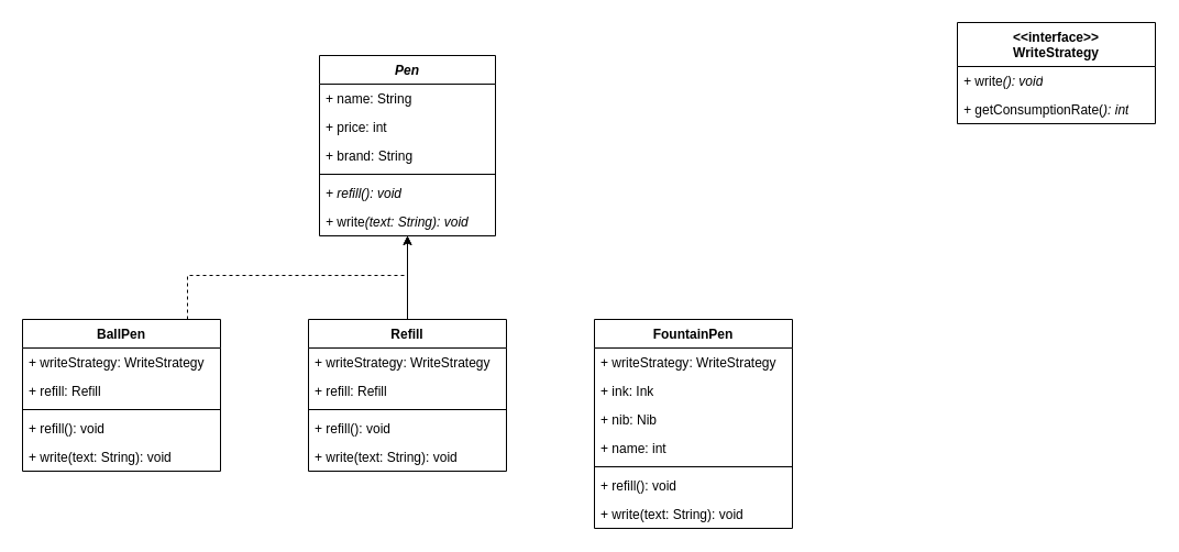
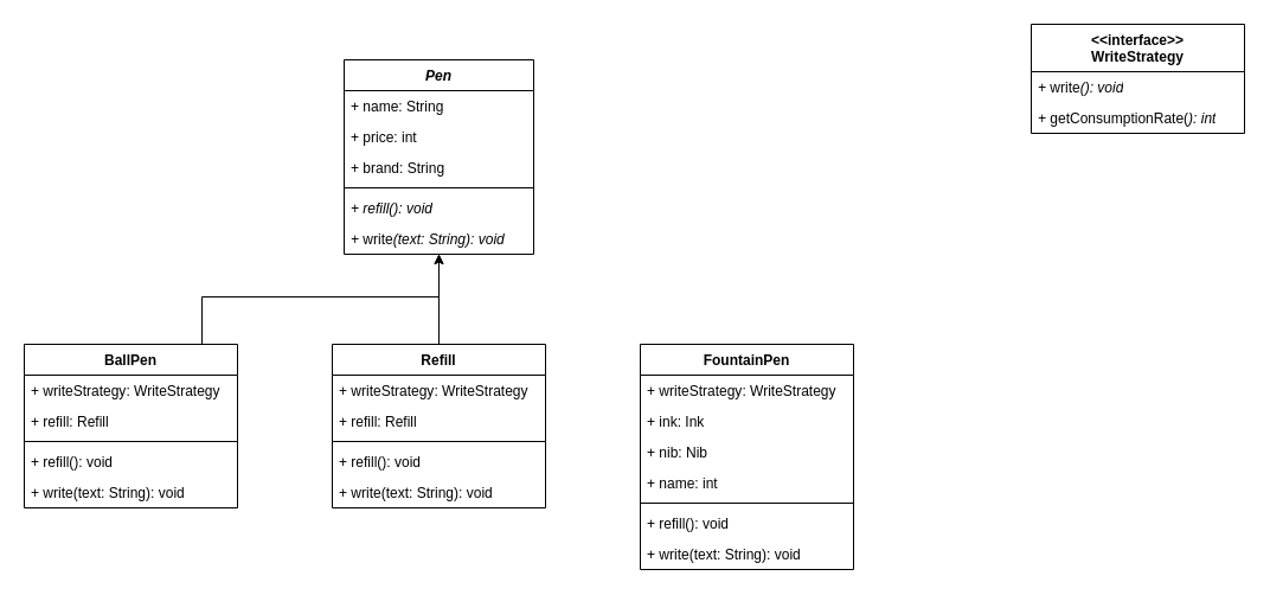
  <mxCell id="0" />
  <mxCell id="1" parent="0" />
  <mxCell id="2" value="&lt;i&gt;Pen&lt;/i&gt;" style="swimlane;fontStyle=1;align=center;verticalAlign=top;childLayout=stackLayout;horizontal=1;startSize=26;horizontalStack=0;resizeParent=1;resizeParentMax=0;resizeLast=0;collapsible=1;marginBottom=0;whiteSpace=wrap;html=1;" vertex="1" parent="1"><mxGeometry x="290" y="50" width="160" height="164" as="geometry" /></mxCell>
  <mxCell id="3" value="+ name: String" style="text;strokeColor=none;fillColor=none;align=left;verticalAlign=top;spacingLeft=4;spacingRight=4;overflow=hidden;rotatable=0;points=[[0,0.5],[1,0.5]];portConstraint=eastwest;whiteSpace=wrap;html=1;" vertex="1" parent="2"><mxGeometry y="26" width="160" height="26" as="geometry" /></mxCell>
  <mxCell id="4" value="+ price: int" style="text;strokeColor=none;fillColor=none;align=left;verticalAlign=top;spacingLeft=4;spacingRight=4;overflow=hidden;rotatable=0;points=[[0,0.5],[1,0.5]];portConstraint=eastwest;whiteSpace=wrap;html=1;" vertex="1" parent="2"><mxGeometry y="52" width="160" height="26" as="geometry" /></mxCell>
  <mxCell id="5" value="+ brand: String" style="text;strokeColor=none;fillColor=none;align=left;verticalAlign=top;spacingLeft=4;spacingRight=4;overflow=hidden;rotatable=0;points=[[0,0.5],[1,0.5]];portConstraint=eastwest;whiteSpace=wrap;html=1;" vertex="1" parent="2"><mxGeometry y="78" width="160" height="26" as="geometry" /></mxCell>
  <mxCell id="6" value="" style="line;strokeWidth=1;fillColor=none;align=left;verticalAlign=middle;spacingTop=-1;spacingLeft=3;spacingRight=3;rotatable=0;labelPosition=right;points=[];portConstraint=eastwest;strokeColor=inherit;" vertex="1" parent="2"><mxGeometry y="104" width="160" height="8" as="geometry" /></mxCell>
  <mxCell id="7" value="&lt;i&gt;+&amp;nbsp;refill&lt;span style=&quot;background-color: initial;&quot;&gt;(): void&lt;/span&gt;&lt;/i&gt;" style="text;strokeColor=none;fillColor=none;align=left;verticalAlign=top;spacingLeft=4;spacingRight=4;overflow=hidden;rotatable=0;points=[[0,0.5],[1,0.5]];portConstraint=eastwest;whiteSpace=wrap;html=1;" vertex="1" parent="2"><mxGeometry y="112" width="160" height="26" as="geometry" /></mxCell>
  <mxCell id="8" value="&lt;i&gt;+&amp;nbsp;&lt;/i&gt;write&lt;i&gt;&lt;span style=&quot;background-color: initial;&quot;&gt;(text: String): void&lt;/span&gt;&lt;/i&gt;" style="text;strokeColor=none;fillColor=none;align=left;verticalAlign=top;spacingLeft=4;spacingRight=4;overflow=hidden;rotatable=0;points=[[0,0.5],[1,0.5]];portConstraint=eastwest;whiteSpace=wrap;html=1;" vertex="1" parent="2"><mxGeometry y="138" width="160" height="26" as="geometry" /></mxCell>
- <mxCell id="9" style="edgeStyle=orthogonalEdgeStyle;rounded=0;orthogonalLoop=1;jettySize=auto;html=1;dashed=1;" edge="1" parent="1" source="10" target="2"><mxGeometry relative="1" as="geometry"><Array as="points"><mxPoint x="170" y="250" /><mxPoint x="370" y="250" /></Array></mxGeometry></mxCell>
+ <mxCell id="9" style="edgeStyle=orthogonalEdgeStyle;rounded=0;orthogonalLoop=1;jettySize=auto;html=1;" edge="1" parent="1" source="10" target="2"><mxGeometry relative="1" as="geometry"><Array as="points"><mxPoint x="170" y="250" /><mxPoint x="370" y="250" /></Array></mxGeometry></mxCell>
  <mxCell id="10" value="BallPen" style="swimlane;fontStyle=1;align=center;verticalAlign=top;childLayout=stackLayout;horizontal=1;startSize=26;horizontalStack=0;resizeParent=1;resizeParentMax=0;resizeLast=0;collapsible=1;marginBottom=0;whiteSpace=wrap;html=1;" vertex="1" parent="1"><mxGeometry x="20" y="290" width="180" height="138" as="geometry" /></mxCell>
  <mxCell id="11" value="+&amp;nbsp;writeStrategy&lt;span style=&quot;background-color: initial;&quot;&gt;:&amp;nbsp;&lt;/span&gt;WriteStrategy" style="text;strokeColor=none;fillColor=none;align=left;verticalAlign=top;spacingLeft=4;spacingRight=4;overflow=hidden;rotatable=0;points=[[0,0.5],[1,0.5]];portConstraint=eastwest;whiteSpace=wrap;html=1;" vertex="1" parent="10"><mxGeometry y="26" width="180" height="26" as="geometry" /></mxCell>
  <mxCell id="12" value="+&amp;nbsp;refill&lt;span style=&quot;background-color: initial;&quot;&gt;:&amp;nbsp;&lt;/span&gt;&lt;span style=&quot;background-color: initial;&quot;&gt;Refill&lt;/span&gt;" style="text;strokeColor=none;fillColor=none;align=left;verticalAlign=top;spacingLeft=4;spacingRight=4;overflow=hidden;rotatable=0;points=[[0,0.5],[1,0.5]];portConstraint=eastwest;whiteSpace=wrap;html=1;" vertex="1" parent="10"><mxGeometry y="52" width="180" height="26" as="geometry" /></mxCell>
  <mxCell id="13" value="" style="line;strokeWidth=1;fillColor=none;align=left;verticalAlign=middle;spacingTop=-1;spacingLeft=3;spacingRight=3;rotatable=0;labelPosition=right;points=[];portConstraint=eastwest;strokeColor=inherit;" vertex="1" parent="10"><mxGeometry y="78" width="180" height="8" as="geometry" /></mxCell>
  <mxCell id="14" value="+&amp;nbsp;refill&lt;span style=&quot;background-color: initial;&quot;&gt;(): void&lt;/span&gt;" style="text;strokeColor=none;fillColor=none;align=left;verticalAlign=top;spacingLeft=4;spacingRight=4;overflow=hidden;rotatable=0;points=[[0,0.5],[1,0.5]];portConstraint=eastwest;whiteSpace=wrap;html=1;" vertex="1" parent="10"><mxGeometry y="86" width="180" height="26" as="geometry" /></mxCell>
  <mxCell id="15" value="+&amp;nbsp;write&lt;span style=&quot;background-color: initial;&quot;&gt;(text: String): void&lt;/span&gt;" style="text;strokeColor=none;fillColor=none;align=left;verticalAlign=top;spacingLeft=4;spacingRight=4;overflow=hidden;rotatable=0;points=[[0,0.5],[1,0.5]];portConstraint=eastwest;whiteSpace=wrap;html=1;" vertex="1" parent="10"><mxGeometry y="112" width="180" height="26" as="geometry" /></mxCell>
- <mxCell id="16" style="edgeStyle=orthogonalEdgeStyle;rounded=0;orthogonalLoop=1;jettySize=auto;html=1;endArrow=open;" edge="1" parent="1" source="17" target="2"><mxGeometry relative="1" as="geometry" /></mxCell>
+ <mxCell id="16" style="edgeStyle=orthogonalEdgeStyle;rounded=0;orthogonalLoop=1;jettySize=auto;html=1;" edge="1" parent="1" source="17" target="2"><mxGeometry relative="1" as="geometry" /></mxCell>
  <mxCell id="17" value="Refill" style="swimlane;fontStyle=1;align=center;verticalAlign=top;childLayout=stackLayout;horizontal=1;startSize=26;horizontalStack=0;resizeParent=1;resizeParentMax=0;resizeLast=0;collapsible=1;marginBottom=0;whiteSpace=wrap;html=1;" vertex="1" parent="1"><mxGeometry x="280" y="290" width="180" height="138" as="geometry" /></mxCell>
  <mxCell id="18" value="+&amp;nbsp;writeStrategy&lt;span style=&quot;background-color: initial;&quot;&gt;:&amp;nbsp;&lt;/span&gt;WriteStrategy" style="text;strokeColor=none;fillColor=none;align=left;verticalAlign=top;spacingLeft=4;spacingRight=4;overflow=hidden;rotatable=0;points=[[0,0.5],[1,0.5]];portConstraint=eastwest;whiteSpace=wrap;html=1;" vertex="1" parent="17"><mxGeometry y="26" width="180" height="26" as="geometry" /></mxCell>
  <mxCell id="19" value="+&amp;nbsp;refill&lt;span style=&quot;background-color: initial;&quot;&gt;:&amp;nbsp;&lt;/span&gt;&lt;span style=&quot;background-color: initial;&quot;&gt;Refill&lt;/span&gt;" style="text;strokeColor=none;fillColor=none;align=left;verticalAlign=top;spacingLeft=4;spacingRight=4;overflow=hidden;rotatable=0;points=[[0,0.5],[1,0.5]];portConstraint=eastwest;whiteSpace=wrap;html=1;" vertex="1" parent="17"><mxGeometry y="52" width="180" height="26" as="geometry" /></mxCell>
  <mxCell id="20" value="" style="line;strokeWidth=1;fillColor=none;align=left;verticalAlign=middle;spacingTop=-1;spacingLeft=3;spacingRight=3;rotatable=0;labelPosition=right;points=[];portConstraint=eastwest;strokeColor=inherit;" vertex="1" parent="17"><mxGeometry y="78" width="180" height="8" as="geometry" /></mxCell>
  <mxCell id="21" value="+&amp;nbsp;refill&lt;span style=&quot;background-color: initial;&quot;&gt;(): void&lt;/span&gt;" style="text;strokeColor=none;fillColor=none;align=left;verticalAlign=top;spacingLeft=4;spacingRight=4;overflow=hidden;rotatable=0;points=[[0,0.5],[1,0.5]];portConstraint=eastwest;whiteSpace=wrap;html=1;" vertex="1" parent="17"><mxGeometry y="86" width="180" height="26" as="geometry" /></mxCell>
  <mxCell id="22" value="+&amp;nbsp;write&lt;span style=&quot;background-color: initial;&quot;&gt;(text: String): void&lt;/span&gt;" style="text;strokeColor=none;fillColor=none;align=left;verticalAlign=top;spacingLeft=4;spacingRight=4;overflow=hidden;rotatable=0;points=[[0,0.5],[1,0.5]];portConstraint=eastwest;whiteSpace=wrap;html=1;" vertex="1" parent="17"><mxGeometry y="112" width="180" height="26" as="geometry" /></mxCell>
  <mxCell id="23" value="FountainPen" style="swimlane;fontStyle=1;align=center;verticalAlign=top;childLayout=stackLayout;horizontal=1;startSize=26;horizontalStack=0;resizeParent=1;resizeParentMax=0;resizeLast=0;collapsible=1;marginBottom=0;whiteSpace=wrap;html=1;" vertex="1" parent="1"><mxGeometry x="540" y="290" width="180" height="190" as="geometry" /></mxCell>
  <mxCell id="24" value="+&amp;nbsp;writeStrategy&lt;span style=&quot;background-color: initial;&quot;&gt;:&amp;nbsp;&lt;/span&gt;WriteStrategy" style="text;strokeColor=none;fillColor=none;align=left;verticalAlign=top;spacingLeft=4;spacingRight=4;overflow=hidden;rotatable=0;points=[[0,0.5],[1,0.5]];portConstraint=eastwest;whiteSpace=wrap;html=1;" vertex="1" parent="23"><mxGeometry y="26" width="180" height="26" as="geometry" /></mxCell>
  <mxCell id="25" value="+&amp;nbsp;ink&lt;span style=&quot;background-color: initial;&quot;&gt;:&amp;nbsp;&lt;/span&gt;Ink" style="text;strokeColor=none;fillColor=none;align=left;verticalAlign=top;spacingLeft=4;spacingRight=4;overflow=hidden;rotatable=0;points=[[0,0.5],[1,0.5]];portConstraint=eastwest;whiteSpace=wrap;html=1;" vertex="1" parent="23"><mxGeometry y="52" width="180" height="26" as="geometry" /></mxCell>
  <mxCell id="26" value="+&amp;nbsp;nib&lt;span style=&quot;background-color: initial;&quot;&gt;: N&lt;/span&gt;ib" style="text;strokeColor=none;fillColor=none;align=left;verticalAlign=top;spacingLeft=4;spacingRight=4;overflow=hidden;rotatable=0;points=[[0,0.5],[1,0.5]];portConstraint=eastwest;whiteSpace=wrap;html=1;" vertex="1" parent="23"><mxGeometry y="78" width="180" height="26" as="geometry" /></mxCell>
  <mxCell id="27" value="+&amp;nbsp;name&lt;span style=&quot;background-color: initial;&quot;&gt;:&amp;nbsp;&lt;/span&gt;&lt;span style=&quot;background-color: initial;&quot;&gt;int&lt;/span&gt;" style="text;strokeColor=none;fillColor=none;align=left;verticalAlign=top;spacingLeft=4;spacingRight=4;overflow=hidden;rotatable=0;points=[[0,0.5],[1,0.5]];portConstraint=eastwest;whiteSpace=wrap;html=1;" vertex="1" parent="23"><mxGeometry y="104" width="180" height="26" as="geometry" /></mxCell>
  <mxCell id="28" value="" style="line;strokeWidth=1;fillColor=none;align=left;verticalAlign=middle;spacingTop=-1;spacingLeft=3;spacingRight=3;rotatable=0;labelPosition=right;points=[];portConstraint=eastwest;strokeColor=inherit;" vertex="1" parent="23"><mxGeometry y="130" width="180" height="8" as="geometry" /></mxCell>
  <mxCell id="29" value="+&amp;nbsp;refill&lt;span style=&quot;background-color: initial;&quot;&gt;(): void&lt;/span&gt;" style="text;strokeColor=none;fillColor=none;align=left;verticalAlign=top;spacingLeft=4;spacingRight=4;overflow=hidden;rotatable=0;points=[[0,0.5],[1,0.5]];portConstraint=eastwest;whiteSpace=wrap;html=1;" vertex="1" parent="23"><mxGeometry y="138" width="180" height="26" as="geometry" /></mxCell>
  <mxCell id="30" value="+&amp;nbsp;write&lt;span style=&quot;background-color: initial;&quot;&gt;(text: String): void&lt;/span&gt;" style="text;strokeColor=none;fillColor=none;align=left;verticalAlign=top;spacingLeft=4;spacingRight=4;overflow=hidden;rotatable=0;points=[[0,0.5],[1,0.5]];portConstraint=eastwest;whiteSpace=wrap;html=1;" vertex="1" parent="23"><mxGeometry y="164" width="180" height="26" as="geometry" /></mxCell>
  <mxCell id="31" value="&amp;lt;&amp;lt;interface&amp;gt;&amp;gt;&lt;br&gt;WriteStrategy" style="swimlane;fontStyle=1;align=center;verticalAlign=top;childLayout=stackLayout;horizontal=1;startSize=40;horizontalStack=0;resizeParent=1;resizeParentMax=0;resizeLast=0;collapsible=1;marginBottom=0;whiteSpace=wrap;html=1;" vertex="1" parent="1"><mxGeometry x="870" y="20" width="180" height="92" as="geometry" /></mxCell>
  <mxCell id="32" value="&lt;i&gt;+&amp;nbsp;&lt;/i&gt;write&lt;i&gt;&lt;span style=&quot;background-color: initial;&quot;&gt;(): void&lt;/span&gt;&lt;/i&gt;" style="text;strokeColor=none;fillColor=none;align=left;verticalAlign=top;spacingLeft=4;spacingRight=4;overflow=hidden;rotatable=0;points=[[0,0.5],[1,0.5]];portConstraint=eastwest;whiteSpace=wrap;html=1;" vertex="1" parent="31"><mxGeometry y="40" width="180" height="26" as="geometry" /></mxCell>
  <mxCell id="33" value="&lt;i&gt;+&amp;nbsp;&lt;/i&gt;getConsumptionRate(&lt;i&gt;&lt;span style=&quot;background-color: initial;&quot;&gt;): int&lt;/span&gt;&lt;/i&gt;" style="text;strokeColor=none;fillColor=none;align=left;verticalAlign=top;spacingLeft=4;spacingRight=4;overflow=hidden;rotatable=0;points=[[0,0.5],[1,0.5]];portConstraint=eastwest;whiteSpace=wrap;html=1;" vertex="1" parent="31"><mxGeometry y="66" width="180" height="26" as="geometry" /></mxCell>
